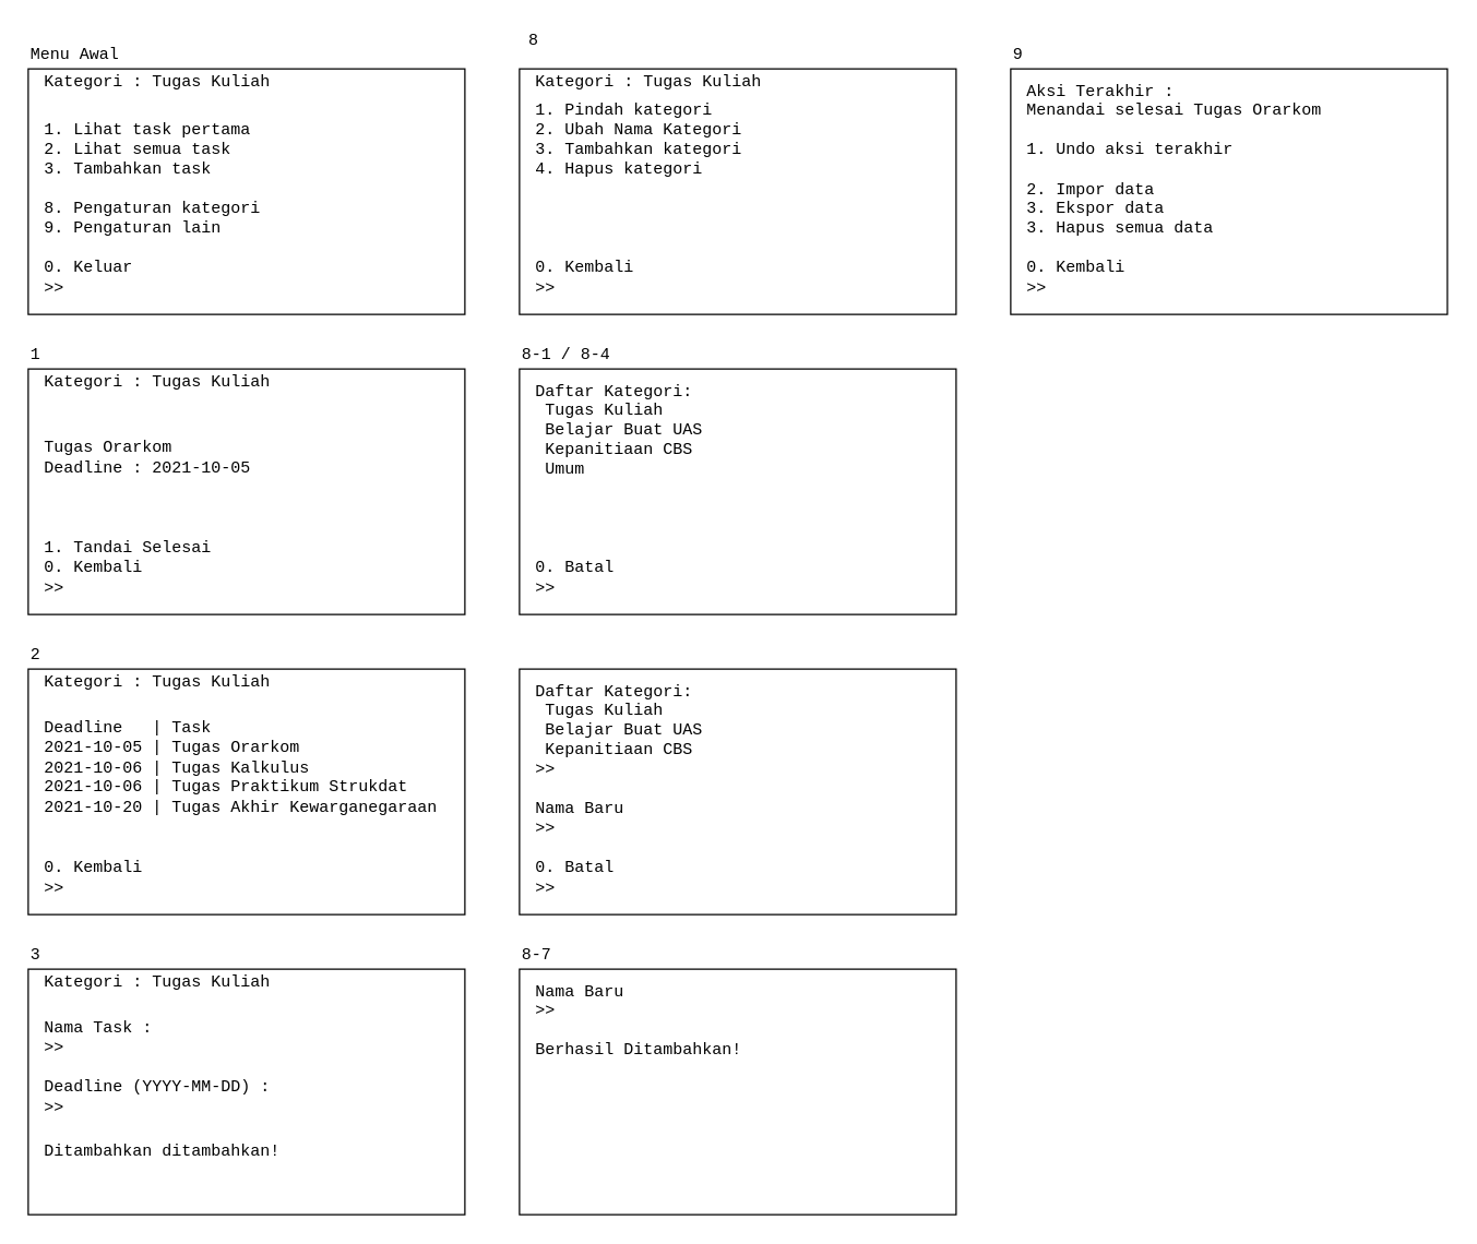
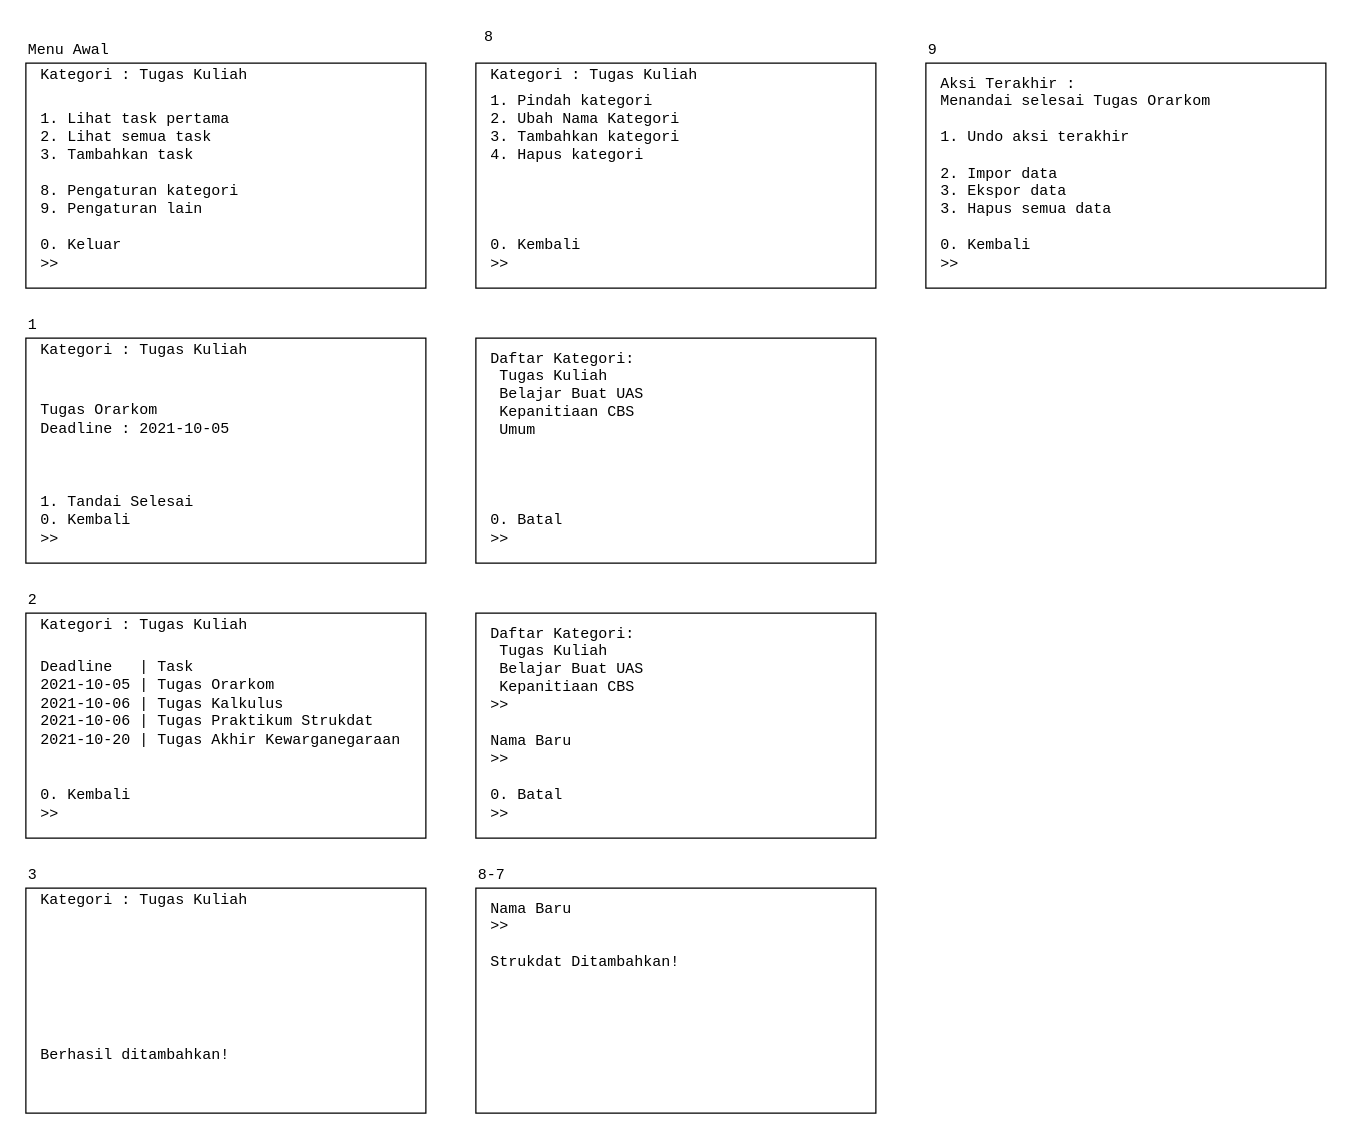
  <mxCell id="0" />
  <mxCell id="1" parent="0" />
  <mxCell id="2" value="" style="rounded=0;whiteSpace=wrap;html=1;fontFamily=Courier New;" vertex="1" parent="1"><mxGeometry x="20" y="50" width="320" height="180" as="geometry" /></mxCell>
  <mxCell id="3" value="Kategori : Tugas Kuliah&lt;br&gt;" style="text;html=1;strokeColor=none;fillColor=none;align=left;verticalAlign=middle;whiteSpace=wrap;rounded=0;fontFamily=Courier New;" vertex="1" parent="1"><mxGeometry x="30" y="50" width="220" height="20" as="geometry" /></mxCell>
  <mxCell id="4" value="&lt;span style=&quot;color: rgb(0 , 0 , 0) ; font-size: 12px ; font-style: normal ; font-weight: 400 ; letter-spacing: normal ; text-indent: 0px ; text-transform: none ; word-spacing: 0px ; display: inline ; float: none&quot;&gt;1. Lihat task pertama&lt;/span&gt;&lt;br style=&quot;color: rgb(0 , 0 , 0) ; font-size: 12px ; font-style: normal ; font-weight: 400 ; letter-spacing: normal ; text-indent: 0px ; text-transform: none ; word-spacing: 0px&quot;&gt;&lt;span style=&quot;color: rgb(0 , 0 , 0) ; font-size: 12px ; font-style: normal ; font-weight: 400 ; letter-spacing: normal ; text-indent: 0px ; text-transform: none ; word-spacing: 0px ; display: inline ; float: none&quot;&gt;2. Lihat semua task&lt;/span&gt;&lt;span style=&quot;color: rgb(0 , 0 , 0) ; font-size: 12px ; font-style: normal ; font-weight: 400 ; letter-spacing: normal ; text-indent: 0px ; text-transform: none ; word-spacing: 0px ; display: inline ; float: none&quot;&gt;&lt;br&gt;3. Tambahkan task&lt;br&gt;&lt;br&gt;8. Pengaturan kategori&lt;br&gt;9. Pengaturan lain&lt;br&gt;&lt;br&gt;0. Keluar&lt;br&gt;&amp;gt;&amp;gt;&lt;br&gt;&lt;/span&gt;" style="text;whiteSpace=wrap;html=1;align=left;verticalAlign=bottom;labelBackgroundColor=none;fontFamily=Courier New;" vertex="1" parent="1"><mxGeometry x="30" y="80" width="230" height="140" as="geometry" /></mxCell>
  <mxCell id="5" value="Menu Awal" style="text;html=1;strokeColor=none;fillColor=none;align=left;verticalAlign=middle;whiteSpace=wrap;rounded=0;labelBackgroundColor=none;fontFamily=Courier New;" vertex="1" parent="1"><mxGeometry x="20" y="30" width="100" height="20" as="geometry" /></mxCell>
  <mxCell id="6" value="" style="rounded=0;whiteSpace=wrap;html=1;fontFamily=Courier New;" vertex="1" parent="1"><mxGeometry x="20" y="270" width="320" height="180" as="geometry" /></mxCell>
  <mxCell id="7" value="Tugas Orarkom&lt;br&gt;Deadline : 2021-10-05" style="text;html=1;strokeColor=none;fillColor=none;align=left;verticalAlign=middle;whiteSpace=wrap;rounded=0;fontFamily=Courier New;" vertex="1" parent="1"><mxGeometry x="30" y="320" width="285" height="30" as="geometry" /></mxCell>
  <mxCell id="8" value="&lt;span style=&quot;color: rgb(0 , 0 , 0) ; font-size: 12px ; font-style: normal ; font-weight: 400 ; letter-spacing: normal ; text-indent: 0px ; text-transform: none ; word-spacing: 0px ; display: inline ; float: none&quot;&gt;&lt;br&gt;&lt;br&gt;1. Tandai Selesai&lt;br&gt;0. Kembali&lt;br&gt;&amp;gt;&amp;gt;&lt;br&gt;&lt;/span&gt;" style="text;whiteSpace=wrap;html=1;align=left;verticalAlign=bottom;labelBackgroundColor=none;fontFamily=Courier New;" vertex="1" parent="1"><mxGeometry x="30" y="340" width="230" height="100" as="geometry" /></mxCell>
  <mxCell id="9" value="1" style="text;html=1;strokeColor=none;fillColor=none;align=left;verticalAlign=middle;whiteSpace=wrap;rounded=0;labelBackgroundColor=none;fontFamily=Courier New;" vertex="1" parent="1"><mxGeometry x="20" y="250" width="100" height="20" as="geometry" /></mxCell>
  <mxCell id="10" value="Kategori : Tugas Kuliah&lt;br&gt;" style="text;html=1;strokeColor=none;fillColor=none;align=left;verticalAlign=middle;whiteSpace=wrap;rounded=0;fontFamily=Courier New;" vertex="1" parent="1"><mxGeometry x="30" y="270" width="220" height="20" as="geometry" /></mxCell>
  <mxCell id="11" value="" style="rounded=0;whiteSpace=wrap;html=1;fontFamily=Courier New;" vertex="1" parent="1"><mxGeometry x="20" y="490" width="320" height="180" as="geometry" /></mxCell>
  <mxCell id="12" value="Deadline&amp;nbsp; &amp;nbsp;| Task&lt;br&gt;2021-10-05 | Tugas Orarkom&lt;br&gt;2021-10-06 | Tugas Kalkulus&lt;br&gt;2021-10-06 | Tugas Praktikum Strukdat&lt;br&gt;2021-10-20 | Tugas Akhir Kewarganegaraan" style="text;html=1;strokeColor=none;fillColor=none;align=left;verticalAlign=top;whiteSpace=wrap;rounded=0;fontFamily=Courier New;" vertex="1" parent="1"><mxGeometry x="30" y="520" width="300" height="80" as="geometry" /></mxCell>
  <mxCell id="13" value="&lt;span style=&quot;color: rgb(0 , 0 , 0) ; font-size: 12px ; font-style: normal ; font-weight: 400 ; letter-spacing: normal ; text-indent: 0px ; text-transform: none ; word-spacing: 0px ; display: inline ; float: none&quot;&gt;&lt;br&gt;0. Kembali&lt;br&gt;&amp;gt;&amp;gt;&lt;br&gt;&lt;/span&gt;" style="text;whiteSpace=wrap;html=1;align=left;verticalAlign=bottom;labelBackgroundColor=none;fontFamily=Courier New;" vertex="1" parent="1"><mxGeometry x="30" y="610" width="230" height="50" as="geometry" /></mxCell>
  <mxCell id="14" value="2" style="text;html=1;strokeColor=none;fillColor=none;align=left;verticalAlign=middle;whiteSpace=wrap;rounded=0;labelBackgroundColor=none;fontFamily=Courier New;" vertex="1" parent="1"><mxGeometry x="20" y="470" width="100" height="20" as="geometry" /></mxCell>
  <mxCell id="15" value="Kategori : Tugas Kuliah&lt;br&gt;" style="text;html=1;strokeColor=none;fillColor=none;align=left;verticalAlign=middle;whiteSpace=wrap;rounded=0;fontFamily=Courier New;" vertex="1" parent="1"><mxGeometry x="30" y="490" width="220" height="20" as="geometry" /></mxCell>
  <mxCell id="16" value="" style="rounded=0;whiteSpace=wrap;html=1;fontFamily=Courier New;" vertex="1" parent="1"><mxGeometry x="20" y="710" width="320" height="180" as="geometry" /></mxCell>
- <mxCell id="17" value="Nama Task :&lt;br&gt;&amp;gt;&amp;gt;&lt;br&gt;&lt;br&gt;Deadline (YYYY-MM-DD) :&lt;br&gt;&amp;gt;&amp;gt;" style="text;html=1;strokeColor=none;fillColor=none;align=left;verticalAlign=top;whiteSpace=wrap;rounded=0;fontFamily=Courier New;" vertex="1" parent="1"><mxGeometry x="30" y="740" width="300" height="80" as="geometry" /></mxCell>
- <mxCell id="18" value="&lt;span style=&quot;color: rgb(0 , 0 , 0) ; font-size: 12px ; font-style: normal ; font-weight: 400 ; letter-spacing: normal ; text-indent: 0px ; text-transform: none ; word-spacing: 0px ; display: inline ; float: none&quot;&gt;Ditambahkan ditambahkan!&lt;br&gt;&lt;/span&gt;" style="text;whiteSpace=wrap;html=1;align=left;verticalAlign=top;labelBackgroundColor=none;fontFamily=Courier New;" vertex="1" parent="1"><mxGeometry x="30" y="830" width="230" height="50" as="geometry" /></mxCell>
+ <mxCell id="18" value="&lt;span style=&quot;color: rgb(0 , 0 , 0) ; font-size: 12px ; font-style: normal ; font-weight: 400 ; letter-spacing: normal ; text-indent: 0px ; text-transform: none ; word-spacing: 0px ; display: inline ; float: none&quot;&gt;Berhasil ditambahkan!&lt;br&gt;&lt;/span&gt;" style="text;whiteSpace=wrap;html=1;align=left;verticalAlign=top;labelBackgroundColor=none;fontFamily=Courier New;" vertex="1" parent="1"><mxGeometry x="30" y="830" width="230" height="50" as="geometry" /></mxCell>
  <mxCell id="19" value="3" style="text;html=1;strokeColor=none;fillColor=none;align=left;verticalAlign=middle;whiteSpace=wrap;rounded=0;labelBackgroundColor=none;fontFamily=Courier New;" vertex="1" parent="1"><mxGeometry x="20" y="690" width="100" height="20" as="geometry" /></mxCell>
  <mxCell id="20" value="Kategori : Tugas Kuliah&lt;br&gt;" style="text;html=1;strokeColor=none;fillColor=none;align=left;verticalAlign=middle;whiteSpace=wrap;rounded=0;fontFamily=Courier New;" vertex="1" parent="1"><mxGeometry x="30" y="710" width="220" height="20" as="geometry" /></mxCell>
  <mxCell id="21" value="" style="rounded=0;whiteSpace=wrap;html=1;fontFamily=Courier New;" vertex="1" parent="1"><mxGeometry x="380" y="50" width="320" height="180" as="geometry" /></mxCell>
  <mxCell id="22" value="Kategori : Tugas Kuliah&lt;br&gt;" style="text;html=1;strokeColor=none;fillColor=none;align=left;verticalAlign=middle;whiteSpace=wrap;rounded=0;fontFamily=Courier New;" vertex="1" parent="1"><mxGeometry x="390" y="50" width="220" height="20" as="geometry" /></mxCell>
  <mxCell id="23" value="&lt;span style=&quot;color: rgb(0 , 0 , 0) ; font-size: 12px ; font-style: normal ; font-weight: 400 ; letter-spacing: normal ; text-indent: 0px ; text-transform: none ; word-spacing: 0px ; display: inline ; float: none&quot;&gt;1. Pindah kategori&lt;br&gt;2. Ubah Nama Kategori&lt;br&gt;3. Tambahkan kategori&lt;br&gt;4. Hapus kategori&lt;br&gt;&lt;br&gt;&lt;br&gt;&lt;br&gt;&lt;br&gt;0. Kembali&lt;br&gt;&amp;gt;&amp;gt;&lt;br&gt;&lt;/span&gt;" style="text;whiteSpace=wrap;html=1;align=left;verticalAlign=bottom;labelBackgroundColor=none;fontFamily=Courier New;" vertex="1" parent="1"><mxGeometry x="390" y="80" width="230" height="140" as="geometry" /></mxCell>
  <mxCell id="24" value="8" style="text;html=1;strokeColor=none;fillColor=none;align=left;verticalAlign=middle;whiteSpace=wrap;rounded=0;labelBackgroundColor=none;fontFamily=Courier New;" vertex="1" parent="1"><mxGeometry x="385" y="20" width="100" height="20" as="geometry" /></mxCell>
  <mxCell id="25" value="" style="rounded=0;whiteSpace=wrap;html=1;fontFamily=Courier New;" vertex="1" parent="1"><mxGeometry x="380" y="270" width="320" height="180" as="geometry" /></mxCell>
  <mxCell id="26" value="&lt;span style=&quot;color: rgb(0 , 0 , 0) ; font-size: 12px ; font-style: normal ; font-weight: 400 ; letter-spacing: normal ; text-indent: 0px ; text-transform: none ; word-spacing: 0px ; display: inline ; float: none&quot;&gt;Daftar Kategori:&lt;br&gt;&amp;nbsp;Tugas Kuliah&lt;br&gt;&amp;nbsp;Belajar Buat UAS&lt;br&gt;&amp;nbsp;Kepanitiaan CBS&lt;br&gt;&amp;nbsp;Umum&lt;br&gt;&lt;br&gt;&lt;br&gt;&lt;br&gt;&lt;br&gt;0. Batal&lt;br&gt;&amp;gt;&amp;gt;&lt;br&gt;&lt;/span&gt;" style="text;whiteSpace=wrap;html=1;align=left;verticalAlign=bottom;labelBackgroundColor=none;fontFamily=Courier New;" vertex="1" parent="1"><mxGeometry x="390" y="280" width="230" height="160" as="geometry" /></mxCell>
- <mxCell id="27" value="8-1 / 8-4" style="text;html=1;strokeColor=none;fillColor=none;align=left;verticalAlign=middle;whiteSpace=wrap;rounded=0;labelBackgroundColor=none;fontFamily=Courier New;" vertex="1" parent="1"><mxGeometry x="380" y="250" width="100" height="20" as="geometry" /></mxCell>
  <mxCell id="28" value="" style="rounded=0;whiteSpace=wrap;html=1;fontFamily=Courier New;" vertex="1" parent="1"><mxGeometry x="380" y="490" width="320" height="180" as="geometry" /></mxCell>
  <mxCell id="29" value="&lt;span style=&quot;color: rgb(0 , 0 , 0) ; font-size: 12px ; font-style: normal ; font-weight: 400 ; letter-spacing: normal ; text-indent: 0px ; text-transform: none ; word-spacing: 0px ; display: inline ; float: none&quot;&gt;Daftar Kategori:&lt;br&gt;&amp;nbsp;Tugas Kuliah&lt;br&gt;&amp;nbsp;Belajar Buat UAS&lt;br&gt;&amp;nbsp;Kepanitiaan CBS&lt;br&gt;&amp;gt;&amp;gt;&lt;br&gt;&lt;br&gt;Nama Baru&lt;br&gt;&amp;gt;&amp;gt;&lt;br&gt;&lt;br&gt;0. Batal&lt;br&gt;&amp;gt;&amp;gt;&lt;br&gt;&lt;/span&gt;" style="text;whiteSpace=wrap;html=1;align=left;verticalAlign=bottom;labelBackgroundColor=none;fontFamily=Courier New;" vertex="1" parent="1"><mxGeometry x="390" y="500" width="230" height="160" as="geometry" /></mxCell>
  <mxCell id="30" value="" style="rounded=0;whiteSpace=wrap;html=1;fontFamily=Courier New;" vertex="1" parent="1"><mxGeometry x="380" y="710" width="320" height="180" as="geometry" /></mxCell>
- <mxCell id="31" value="&lt;span style=&quot;color: rgb(0 , 0 , 0) ; font-size: 12px ; font-style: normal ; font-weight: 400 ; letter-spacing: normal ; text-indent: 0px ; text-transform: none ; word-spacing: 0px ; display: inline ; float: none&quot;&gt;Nama Baru&lt;br&gt;&amp;gt;&amp;gt;&lt;br&gt;&lt;br&gt;Berhasil Ditambahkan!&lt;br&gt;&lt;br&gt;&lt;br&gt;&lt;br&gt;&lt;br&gt;&lt;br&gt;&lt;br&gt;&lt;br&gt;&lt;/span&gt;" style="text;whiteSpace=wrap;html=1;align=left;verticalAlign=bottom;labelBackgroundColor=none;fontFamily=Courier New;" vertex="1" parent="1"><mxGeometry x="390" y="720" width="230" height="160" as="geometry" /></mxCell>
+ <mxCell id="31" value="&lt;span style=&quot;color: rgb(0 , 0 , 0) ; font-size: 12px ; font-style: normal ; font-weight: 400 ; letter-spacing: normal ; text-indent: 0px ; text-transform: none ; word-spacing: 0px ; display: inline ; float: none&quot;&gt;Nama Baru&lt;br&gt;&amp;gt;&amp;gt;&lt;br&gt;&lt;br&gt;Strukdat Ditambahkan!&lt;br&gt;&lt;br&gt;&lt;br&gt;&lt;br&gt;&lt;br&gt;&lt;br&gt;&lt;br&gt;&lt;br&gt;&lt;/span&gt;" style="text;whiteSpace=wrap;html=1;align=left;verticalAlign=bottom;labelBackgroundColor=none;fontFamily=Courier New;" vertex="1" parent="1"><mxGeometry x="390" y="720" width="230" height="160" as="geometry" /></mxCell>
  <mxCell id="32" value="8-7" style="text;html=1;strokeColor=none;fillColor=none;align=left;verticalAlign=middle;whiteSpace=wrap;rounded=0;labelBackgroundColor=none;fontFamily=Courier New;" vertex="1" parent="1"><mxGeometry x="380" y="690" width="100" height="20" as="geometry" /></mxCell>
  <mxCell id="33" value="" style="rounded=0;whiteSpace=wrap;html=1;fontFamily=Courier New;" vertex="1" parent="1"><mxGeometry x="740" y="50" width="320" height="180" as="geometry" /></mxCell>
  <mxCell id="34" value="&lt;span style=&quot;color: rgb(0 , 0 , 0) ; font-size: 12px ; font-style: normal ; font-weight: 400 ; letter-spacing: normal ; text-indent: 0px ; text-transform: none ; word-spacing: 0px ; display: inline ; float: none&quot;&gt;Aksi Terakhir :&lt;br&gt;Menandai selesai Tugas Orarkom&amp;nbsp;&lt;br&gt;&lt;br&gt;1. Undo aksi terakhir&lt;br&gt;&lt;br&gt;2. Impor data&lt;br&gt;3. Ekspor data&lt;br&gt;3. Hapus semua data&lt;br&gt;&lt;br&gt;0. Kembali&lt;br&gt;&amp;gt;&amp;gt;&lt;br&gt;&lt;/span&gt;" style="text;whiteSpace=wrap;html=1;align=left;verticalAlign=bottom;labelBackgroundColor=none;fontFamily=Courier New;" vertex="1" parent="1"><mxGeometry x="750" y="80" width="230" height="140" as="geometry" /></mxCell>
  <mxCell id="35" value="9" style="text;html=1;strokeColor=none;fillColor=none;align=left;verticalAlign=middle;whiteSpace=wrap;rounded=0;labelBackgroundColor=none;fontFamily=Courier New;" vertex="1" parent="1"><mxGeometry x="740" y="30" width="100" height="20" as="geometry" /></mxCell>
